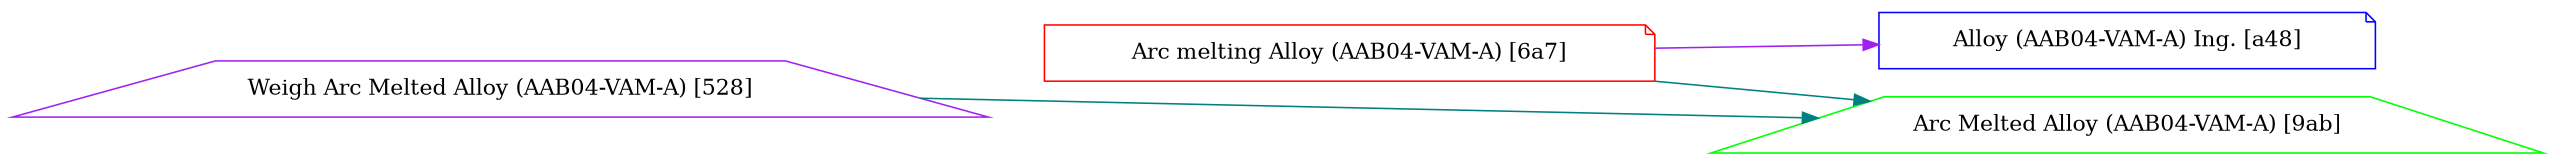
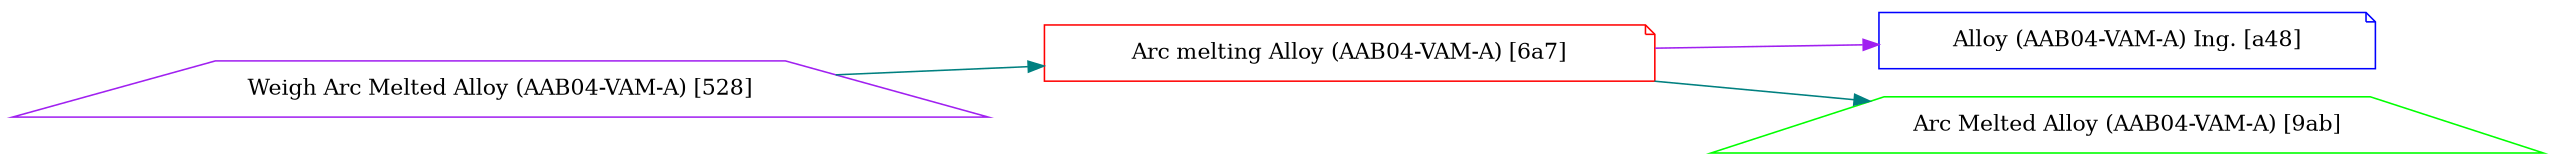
  strict digraph {
    rankdir=LR
    node [nodesep=0.4 ranksep=1 shape=note tags="{0: 'composition_id::AAB04', 1: 'batch::A', 2: 'fabrication_method::VAM'}"]
    edge [color=teal]
    "Alloy (AAB04-VAM-A) Ing. [a48]" [color=blue height=0.5 width=4.4232 tags=""]
    "Arc melting Alloy (AAB04-VAM-A) [6a7]" ["Argon Pressure"="Argon Pressure, 850-900" Diffusion="Diffusion, Before Each Melt" "Ingot Location"="Ingot Location, 7.0 dimensionless" "Initial Purging Times"="Initial Purging Times, 3.0 hour" "Vacuum Before Melt"="Vacuum Before Melt, 5e-05 dimensionless" color=red height=0.5 tags="{0: 'composition_id::AAB04', 1: 'batch::A', 2: 'fabrication_method::VAM', 3: 'start_date::2022-11-03', 4: 'finish_date::2022-11-05', 5: 'time_spent::3', 6: 'Full Ingot::7::175', 7: 'Full Ingot::6::145', 8: 'Full Ingot::5::145', 9: 'Full Ingot::4::145', 10: 'Full Ingot::3::145', 11: 'Full Ingot::2::145', 12: 'Full Ingot::1::110', 13: '3 Part Sections::3::110', 14: '3 Part Sections::2::90', 15: '3 Part Sections::1::90'}" width=5.4342]
    "Arc Melted Alloy (AAB04-VAM-A) [9ab]" [color=green height=0.5 shape=trapezium width=5.344]
    "Weigh Arc Melted Alloy (AAB04-VAM-A) [528]" ["Mass Loss"="Mass Loss, 0.02 gram" "Weighed Mass"="Weighed Mass, 29.9974 gram" color=purple height=0.5 shape=trapezium width=4.8056]
    "Arc melting Alloy (AAB04-VAM-A) [6a7]" -> "Alloy (AAB04-VAM-A) Ing. [a48]" [color=purple]
    "Arc melting Alloy (AAB04-VAM-A) [6a7]" -> "Arc Melted Alloy (AAB04-VAM-A) [9ab]"
-   "Weigh Arc Melted Alloy (AAB04-VAM-A) [528]" -> "Arc Melted Alloy (AAB04-VAM-A) [9ab]"
+   "Weigh Arc Melted Alloy (AAB04-VAM-A) [528]" -> "Arc melting Alloy (AAB04-VAM-A) [6a7]"
  }
